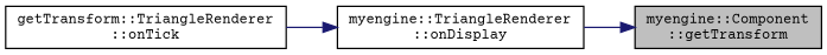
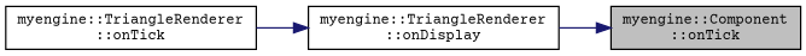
  digraph {
    fontname="Courier Prime"
    rankdir=RL
    node [color=black fillcolor=white fontname="Courier Prime" fontsize=10 shape=record style=filled]
    edge [color=midnightblue dir=back fontname="Courier Prime" fontsize=10 labelfontname=Helvetica labelfontsize=10 style=solid]
-   n1 [fillcolor=grey75 fontcolor=black height=0.2 label="myengine::Component\l::getTransform" width=0.4]
+   n1 [fillcolor=grey75 fontcolor=black height=0.2 label="myengine::Component\l::onTick" width=0.4]
    n2 [height=0.2 label="myengine::TriangleRenderer\l::onDisplay" width=0.4]
-   n3 [height=0.2 label="getTransform::TriangleRenderer\l::onTick" width=0.4]
+   n3 [height=0.2 label="myengine::TriangleRenderer\l::onTick" width=0.4]
    n1 -> n2
    n2 -> n3
  }
